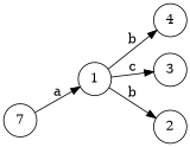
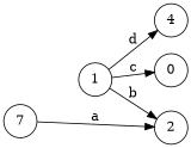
  digraph {
    rankdir=LR
    node [shape=circle]
    n1 [label=7]
    1
    4
-   3
+   3 [label=0]
    2
-   n1 -> 1 [label=a]
-   1 -> 4 [label=b]
+   n1 -> 2 [label=a]
+   1 -> 4 [label=d]
    1 -> 3 [label=c]
    1 -> 2 [label=b]
  }
